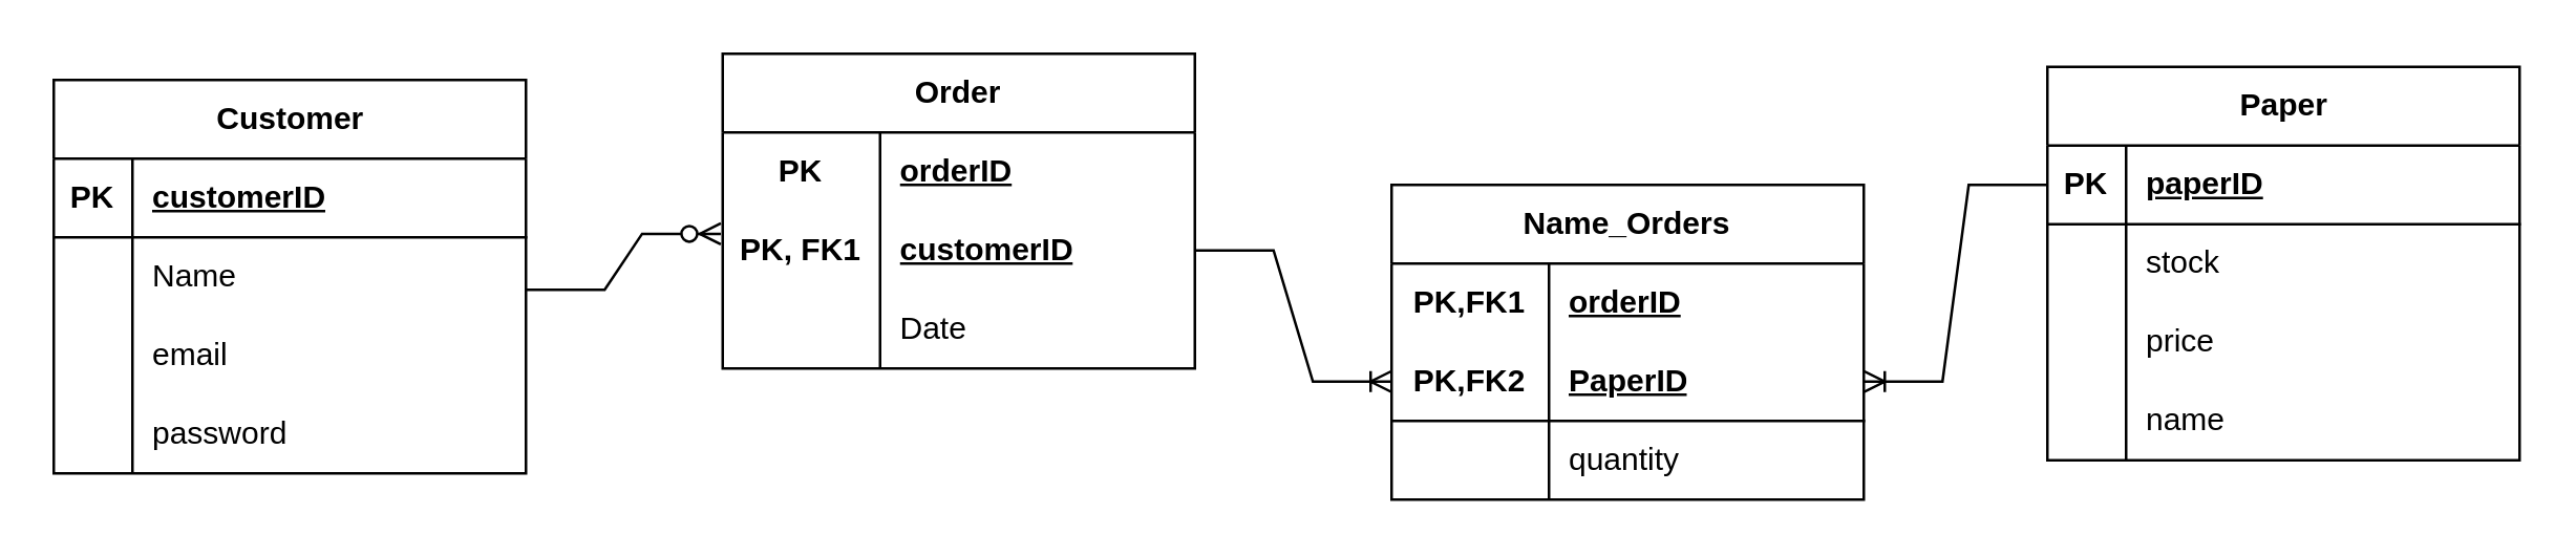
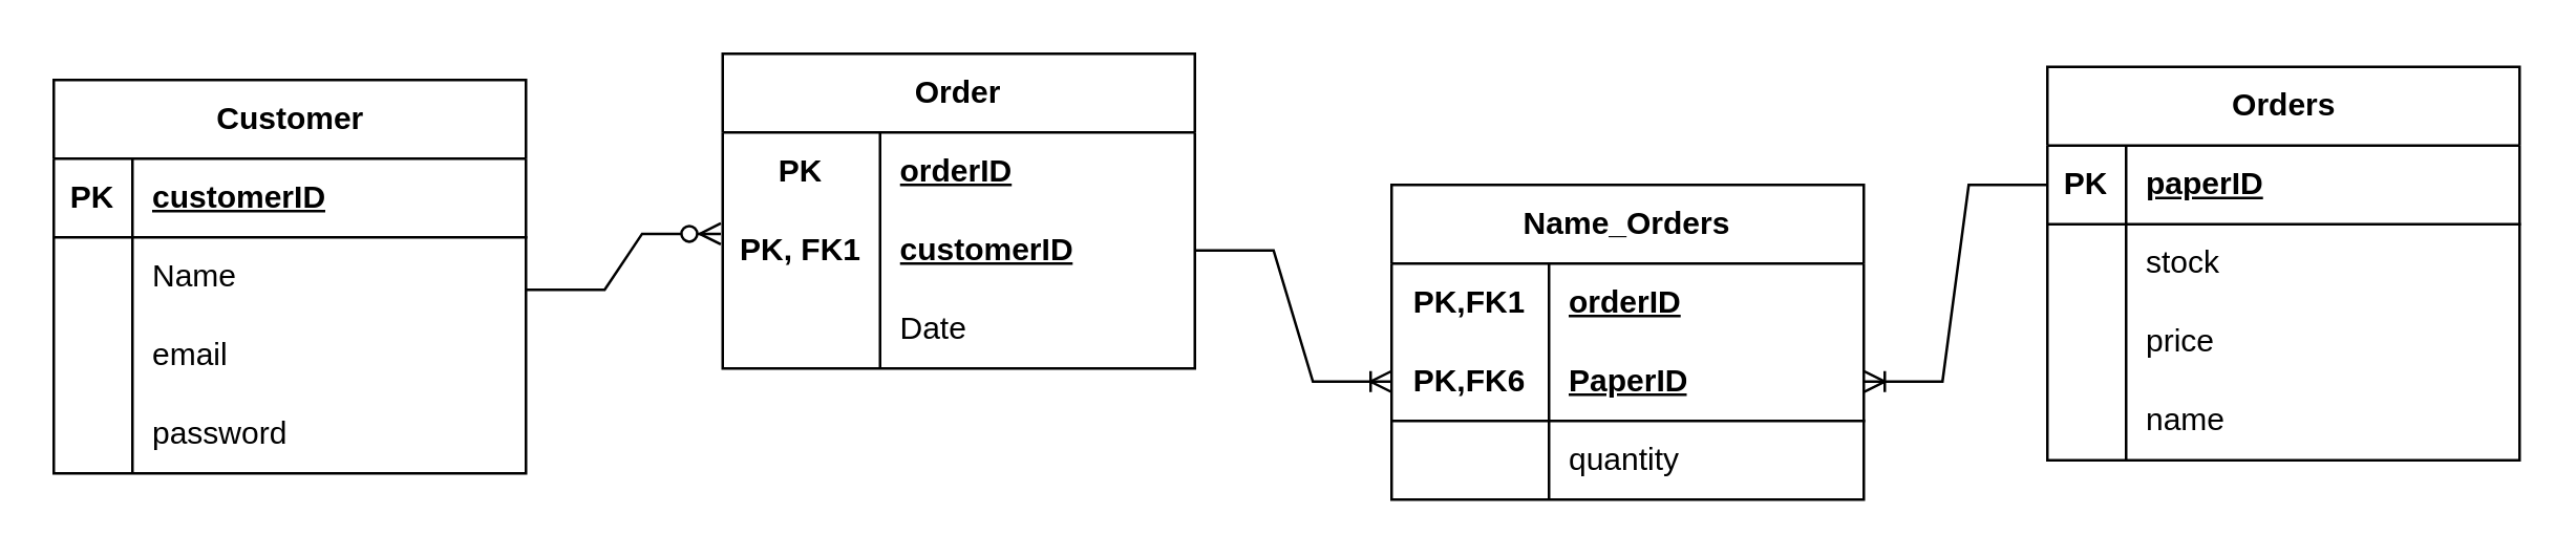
  <mxCell id="0" />
  <mxCell id="1" parent="0" />
  <mxCell id="2" value="Customer" style="shape=table;startSize=30;container=1;collapsible=1;childLayout=tableLayout;fixedRows=1;rowLines=0;fontStyle=1;align=center;resizeLast=1;html=1;" parent="1" vertex="1"><mxGeometry x="20" y="30" width="180" height="150" as="geometry" /></mxCell>
  <mxCell id="3" value="" style="shape=tableRow;horizontal=0;startSize=0;swimlaneHead=0;swimlaneBody=0;fillColor=none;collapsible=0;dropTarget=0;points=[[0,0.5],[1,0.5]];portConstraint=eastwest;top=0;left=0;right=0;bottom=1;" parent="2" vertex="1"><mxGeometry y="30" width="180" height="30" as="geometry" /></mxCell>
  <mxCell id="4" value="PK" style="shape=partialRectangle;connectable=0;fillColor=none;top=0;left=0;bottom=0;right=0;fontStyle=1;overflow=hidden;whiteSpace=wrap;html=1;" parent="3" vertex="1"><mxGeometry width="30" height="30" as="geometry"><mxRectangle width="30" height="30" as="alternateBounds" /></mxGeometry></mxCell>
  <mxCell id="5" value="customerID" style="shape=partialRectangle;connectable=0;fillColor=none;top=0;left=0;bottom=0;right=0;align=left;spacingLeft=6;fontStyle=5;overflow=hidden;whiteSpace=wrap;html=1;" parent="3" vertex="1"><mxGeometry x="30" width="150" height="30" as="geometry"><mxRectangle width="150" height="30" as="alternateBounds" /></mxGeometry></mxCell>
  <mxCell id="6" value="" style="shape=tableRow;horizontal=0;startSize=0;swimlaneHead=0;swimlaneBody=0;fillColor=none;collapsible=0;dropTarget=0;points=[[0,0.5],[1,0.5]];portConstraint=eastwest;top=0;left=0;right=0;bottom=0;" parent="2" vertex="1"><mxGeometry y="60" width="180" height="30" as="geometry" /></mxCell>
  <mxCell id="7" value="" style="shape=partialRectangle;connectable=0;fillColor=none;top=0;left=0;bottom=0;right=0;editable=1;overflow=hidden;whiteSpace=wrap;html=1;" parent="6" vertex="1"><mxGeometry width="30" height="30" as="geometry"><mxRectangle width="30" height="30" as="alternateBounds" /></mxGeometry></mxCell>
  <mxCell id="8" value="Name" style="shape=partialRectangle;connectable=0;fillColor=none;top=0;left=0;bottom=0;right=0;align=left;spacingLeft=6;overflow=hidden;whiteSpace=wrap;html=1;" parent="6" vertex="1"><mxGeometry x="30" width="150" height="30" as="geometry"><mxRectangle width="150" height="30" as="alternateBounds" /></mxGeometry></mxCell>
  <mxCell id="9" value="" style="shape=tableRow;horizontal=0;startSize=0;swimlaneHead=0;swimlaneBody=0;fillColor=none;collapsible=0;dropTarget=0;points=[[0,0.5],[1,0.5]];portConstraint=eastwest;top=0;left=0;right=0;bottom=0;" parent="2" vertex="1"><mxGeometry y="90" width="180" height="30" as="geometry" /></mxCell>
  <mxCell id="10" value="" style="shape=partialRectangle;connectable=0;fillColor=none;top=0;left=0;bottom=0;right=0;editable=1;overflow=hidden;whiteSpace=wrap;html=1;" parent="9" vertex="1"><mxGeometry width="30" height="30" as="geometry"><mxRectangle width="30" height="30" as="alternateBounds" /></mxGeometry></mxCell>
  <mxCell id="11" value="email" style="shape=partialRectangle;connectable=0;fillColor=none;top=0;left=0;bottom=0;right=0;align=left;spacingLeft=6;overflow=hidden;whiteSpace=wrap;html=1;" parent="9" vertex="1"><mxGeometry x="30" width="150" height="30" as="geometry"><mxRectangle width="150" height="30" as="alternateBounds" /></mxGeometry></mxCell>
  <mxCell id="12" value="" style="shape=tableRow;horizontal=0;startSize=0;swimlaneHead=0;swimlaneBody=0;fillColor=none;collapsible=0;dropTarget=0;points=[[0,0.5],[1,0.5]];portConstraint=eastwest;top=0;left=0;right=0;bottom=0;" parent="2" vertex="1"><mxGeometry y="120" width="180" height="30" as="geometry" /></mxCell>
  <mxCell id="13" value="" style="shape=partialRectangle;connectable=0;fillColor=none;top=0;left=0;bottom=0;right=0;editable=1;overflow=hidden;whiteSpace=wrap;html=1;" parent="12" vertex="1"><mxGeometry width="30" height="30" as="geometry"><mxRectangle width="30" height="30" as="alternateBounds" /></mxGeometry></mxCell>
  <mxCell id="14" value="password" style="shape=partialRectangle;connectable=0;fillColor=none;top=0;left=0;bottom=0;right=0;align=left;spacingLeft=6;overflow=hidden;whiteSpace=wrap;html=1;" parent="12" vertex="1"><mxGeometry x="30" width="150" height="30" as="geometry"><mxRectangle width="150" height="30" as="alternateBounds" /></mxGeometry></mxCell>
  <mxCell id="15" value="" style="edgeStyle=entityRelationEdgeStyle;fontSize=12;html=1;endArrow=ERzeroToMany;endFill=1;rounded=0;entryX=-0.004;entryY=0.289;entryDx=0;entryDy=0;entryPerimeter=0;" parent="1" target="20" edge="1"><mxGeometry width="100" height="100" relative="1" as="geometry"><mxPoint x="200" y="110" as="sourcePoint" /><mxPoint x="330" y="110" as="targetPoint" /></mxGeometry></mxCell>
  <mxCell id="16" value="Order" style="shape=table;startSize=30;container=1;collapsible=1;childLayout=tableLayout;fixedRows=1;rowLines=0;fontStyle=1;align=center;resizeLast=1;html=1;whiteSpace=wrap;" parent="1" vertex="1"><mxGeometry x="275" y="20" width="180" height="120" as="geometry" /></mxCell>
  <mxCell id="17" value="" style="shape=tableRow;horizontal=0;startSize=0;swimlaneHead=0;swimlaneBody=0;fillColor=none;collapsible=0;dropTarget=0;points=[[0,0.5],[1,0.5]];portConstraint=eastwest;top=0;left=0;right=0;bottom=0;html=1;" parent="16" vertex="1"><mxGeometry y="30" width="180" height="30" as="geometry" /></mxCell>
  <mxCell id="18" value="PK" style="shape=partialRectangle;connectable=0;fillColor=none;top=0;left=0;bottom=0;right=0;fontStyle=1;overflow=hidden;html=1;whiteSpace=wrap;" parent="17" vertex="1"><mxGeometry width="60" height="30" as="geometry"><mxRectangle width="60" height="30" as="alternateBounds" /></mxGeometry></mxCell>
  <mxCell id="19" value="orderID" style="shape=partialRectangle;connectable=0;fillColor=none;top=0;left=0;bottom=0;right=0;align=left;spacingLeft=6;fontStyle=5;overflow=hidden;html=1;whiteSpace=wrap;" parent="17" vertex="1"><mxGeometry x="60" width="120" height="30" as="geometry"><mxRectangle width="120" height="30" as="alternateBounds" /></mxGeometry></mxCell>
  <mxCell id="20" style="shape=tableRow;horizontal=0;startSize=0;swimlaneHead=0;swimlaneBody=0;fillColor=none;collapsible=0;dropTarget=0;points=[[0,0.5],[1,0.5]];portConstraint=eastwest;top=0;left=0;right=0;bottom=0;html=1;" parent="16" vertex="1"><mxGeometry y="60" width="180" height="30" as="geometry" /></mxCell>
  <mxCell id="21" value="PK, FK1" style="shape=partialRectangle;connectable=0;fillColor=none;top=0;left=0;bottom=0;right=0;fontStyle=1;overflow=hidden;html=1;whiteSpace=wrap;" parent="20" vertex="1"><mxGeometry width="60" height="30" as="geometry"><mxRectangle width="60" height="30" as="alternateBounds" /></mxGeometry></mxCell>
  <mxCell id="22" value="customerID" style="shape=partialRectangle;connectable=0;fillColor=none;top=0;left=0;bottom=0;right=0;align=left;spacingLeft=6;fontStyle=5;overflow=hidden;html=1;whiteSpace=wrap;" parent="20" vertex="1"><mxGeometry x="60" width="120" height="30" as="geometry"><mxRectangle width="120" height="30" as="alternateBounds" /></mxGeometry></mxCell>
  <mxCell id="23" value="" style="shape=tableRow;horizontal=0;startSize=0;swimlaneHead=0;swimlaneBody=0;fillColor=none;collapsible=0;dropTarget=0;points=[[0,0.5],[1,0.5]];portConstraint=eastwest;top=0;left=0;right=0;bottom=0;html=1;" parent="16" vertex="1"><mxGeometry y="90" width="180" height="30" as="geometry" /></mxCell>
  <mxCell id="24" value="" style="shape=partialRectangle;connectable=0;fillColor=none;top=0;left=0;bottom=0;right=0;editable=1;overflow=hidden;html=1;whiteSpace=wrap;" parent="23" vertex="1"><mxGeometry width="60" height="30" as="geometry"><mxRectangle width="60" height="30" as="alternateBounds" /></mxGeometry></mxCell>
  <mxCell id="25" value="Date" style="shape=partialRectangle;connectable=0;fillColor=none;top=0;left=0;bottom=0;right=0;align=left;spacingLeft=6;overflow=hidden;html=1;whiteSpace=wrap;" parent="23" vertex="1"><mxGeometry x="60" width="120" height="30" as="geometry"><mxRectangle width="120" height="30" as="alternateBounds" /></mxGeometry></mxCell>
  <mxCell id="26" value="Name_Orders" style="shape=table;startSize=30;container=1;collapsible=1;childLayout=tableLayout;fixedRows=1;rowLines=0;fontStyle=1;align=center;resizeLast=1;html=1;whiteSpace=wrap;" parent="1" vertex="1"><mxGeometry x="530" y="70" width="180" height="120" as="geometry" /></mxCell>
  <mxCell id="27" value="" style="shape=tableRow;horizontal=0;startSize=0;swimlaneHead=0;swimlaneBody=0;fillColor=none;collapsible=0;dropTarget=0;points=[[0,0.5],[1,0.5]];portConstraint=eastwest;top=0;left=0;right=0;bottom=0;html=1;" parent="26" vertex="1"><mxGeometry y="30" width="180" height="30" as="geometry" /></mxCell>
  <mxCell id="28" value="PK,FK1" style="shape=partialRectangle;connectable=0;fillColor=none;top=0;left=0;bottom=0;right=0;fontStyle=1;overflow=hidden;html=1;whiteSpace=wrap;" parent="27" vertex="1"><mxGeometry width="60" height="30" as="geometry"><mxRectangle width="60" height="30" as="alternateBounds" /></mxGeometry></mxCell>
  <mxCell id="29" value="orderID" style="shape=partialRectangle;connectable=0;fillColor=none;top=0;left=0;bottom=0;right=0;align=left;spacingLeft=6;fontStyle=5;overflow=hidden;html=1;whiteSpace=wrap;" parent="27" vertex="1"><mxGeometry x="60" width="120" height="30" as="geometry"><mxRectangle width="120" height="30" as="alternateBounds" /></mxGeometry></mxCell>
  <mxCell id="30" value="" style="shape=tableRow;horizontal=0;startSize=0;swimlaneHead=0;swimlaneBody=0;fillColor=none;collapsible=0;dropTarget=0;points=[[0,0.5],[1,0.5]];portConstraint=eastwest;top=0;left=0;right=0;bottom=1;html=1;" parent="26" vertex="1"><mxGeometry y="60" width="180" height="30" as="geometry" /></mxCell>
- <mxCell id="31" value="PK,FK2" style="shape=partialRectangle;connectable=0;fillColor=none;top=0;left=0;bottom=0;right=0;fontStyle=1;overflow=hidden;html=1;whiteSpace=wrap;" parent="30" vertex="1"><mxGeometry width="60" height="30" as="geometry"><mxRectangle width="60" height="30" as="alternateBounds" /></mxGeometry></mxCell>
+ <mxCell id="31" value="PK,FK6" style="shape=partialRectangle;connectable=0;fillColor=none;top=0;left=0;bottom=0;right=0;fontStyle=1;overflow=hidden;html=1;whiteSpace=wrap;" parent="30" vertex="1"><mxGeometry width="60" height="30" as="geometry"><mxRectangle width="60" height="30" as="alternateBounds" /></mxGeometry></mxCell>
  <mxCell id="32" value="PaperID" style="shape=partialRectangle;connectable=0;fillColor=none;top=0;left=0;bottom=0;right=0;align=left;spacingLeft=6;fontStyle=5;overflow=hidden;html=1;whiteSpace=wrap;" parent="30" vertex="1"><mxGeometry x="60" width="120" height="30" as="geometry"><mxRectangle width="120" height="30" as="alternateBounds" /></mxGeometry></mxCell>
  <mxCell id="33" value="" style="shape=tableRow;horizontal=0;startSize=0;swimlaneHead=0;swimlaneBody=0;fillColor=none;collapsible=0;dropTarget=0;points=[[0,0.5],[1,0.5]];portConstraint=eastwest;top=0;left=0;right=0;bottom=0;html=1;" parent="26" vertex="1"><mxGeometry y="90" width="180" height="30" as="geometry" /></mxCell>
  <mxCell id="34" value="" style="shape=partialRectangle;connectable=0;fillColor=none;top=0;left=0;bottom=0;right=0;editable=1;overflow=hidden;html=1;whiteSpace=wrap;" parent="33" vertex="1"><mxGeometry width="60" height="30" as="geometry"><mxRectangle width="60" height="30" as="alternateBounds" /></mxGeometry></mxCell>
  <mxCell id="35" value="quantity" style="shape=partialRectangle;connectable=0;fillColor=none;top=0;left=0;bottom=0;right=0;align=left;spacingLeft=6;overflow=hidden;html=1;whiteSpace=wrap;" parent="33" vertex="1"><mxGeometry x="60" width="120" height="30" as="geometry"><mxRectangle width="120" height="30" as="alternateBounds" /></mxGeometry></mxCell>
  <mxCell id="36" value="" style="edgeStyle=entityRelationEdgeStyle;fontSize=12;html=1;endArrow=ERoneToMany;rounded=0;exitX=1;exitY=0.5;exitDx=0;exitDy=0;" parent="1" source="20" target="30" edge="1"><mxGeometry width="100" height="100" relative="1" as="geometry"><mxPoint x="470" y="120" as="sourcePoint" /><mxPoint x="570" y="20" as="targetPoint" /></mxGeometry></mxCell>
- <mxCell id="37" value="Paper" style="shape=table;startSize=30;container=1;collapsible=1;childLayout=tableLayout;fixedRows=1;rowLines=0;fontStyle=1;align=center;resizeLast=1;html=1;" vertex="1" parent="1"><mxGeometry x="780" y="25" width="180" height="150" as="geometry" /></mxCell>
+ <mxCell id="37" value="Orders" style="shape=table;startSize=30;container=1;collapsible=1;childLayout=tableLayout;fixedRows=1;rowLines=0;fontStyle=1;align=center;resizeLast=1;html=1;" vertex="1" parent="1"><mxGeometry x="780" y="25" width="180" height="150" as="geometry" /></mxCell>
  <mxCell id="38" value="" style="shape=tableRow;horizontal=0;startSize=0;swimlaneHead=0;swimlaneBody=0;fillColor=none;collapsible=0;dropTarget=0;points=[[0,0.5],[1,0.5]];portConstraint=eastwest;top=0;left=0;right=0;bottom=1;" vertex="1" parent="37"><mxGeometry y="30" width="180" height="30" as="geometry" /></mxCell>
  <mxCell id="39" value="PK" style="shape=partialRectangle;connectable=0;fillColor=none;top=0;left=0;bottom=0;right=0;fontStyle=1;overflow=hidden;whiteSpace=wrap;html=1;" vertex="1" parent="38"><mxGeometry width="30" height="30" as="geometry"><mxRectangle width="30" height="30" as="alternateBounds" /></mxGeometry></mxCell>
  <mxCell id="40" value="paperID" style="shape=partialRectangle;connectable=0;fillColor=none;top=0;left=0;bottom=0;right=0;align=left;spacingLeft=6;fontStyle=5;overflow=hidden;whiteSpace=wrap;html=1;" vertex="1" parent="38"><mxGeometry x="30" width="150" height="30" as="geometry"><mxRectangle width="150" height="30" as="alternateBounds" /></mxGeometry></mxCell>
  <mxCell id="41" value="" style="shape=tableRow;horizontal=0;startSize=0;swimlaneHead=0;swimlaneBody=0;fillColor=none;collapsible=0;dropTarget=0;points=[[0,0.5],[1,0.5]];portConstraint=eastwest;top=0;left=0;right=0;bottom=0;" vertex="1" parent="37"><mxGeometry y="60" width="180" height="30" as="geometry" /></mxCell>
  <mxCell id="42" value="" style="shape=partialRectangle;connectable=0;fillColor=none;top=0;left=0;bottom=0;right=0;editable=1;overflow=hidden;whiteSpace=wrap;html=1;" vertex="1" parent="41"><mxGeometry width="30" height="30" as="geometry"><mxRectangle width="30" height="30" as="alternateBounds" /></mxGeometry></mxCell>
  <mxCell id="43" value="stock" style="shape=partialRectangle;connectable=0;fillColor=none;top=0;left=0;bottom=0;right=0;align=left;spacingLeft=6;overflow=hidden;whiteSpace=wrap;html=1;" vertex="1" parent="41"><mxGeometry x="30" width="150" height="30" as="geometry"><mxRectangle width="150" height="30" as="alternateBounds" /></mxGeometry></mxCell>
  <mxCell id="44" value="" style="shape=tableRow;horizontal=0;startSize=0;swimlaneHead=0;swimlaneBody=0;fillColor=none;collapsible=0;dropTarget=0;points=[[0,0.5],[1,0.5]];portConstraint=eastwest;top=0;left=0;right=0;bottom=0;" vertex="1" parent="37"><mxGeometry y="90" width="180" height="30" as="geometry" /></mxCell>
  <mxCell id="45" value="" style="shape=partialRectangle;connectable=0;fillColor=none;top=0;left=0;bottom=0;right=0;editable=1;overflow=hidden;whiteSpace=wrap;html=1;" vertex="1" parent="44"><mxGeometry width="30" height="30" as="geometry"><mxRectangle width="30" height="30" as="alternateBounds" /></mxGeometry></mxCell>
  <mxCell id="46" value="price" style="shape=partialRectangle;connectable=0;fillColor=none;top=0;left=0;bottom=0;right=0;align=left;spacingLeft=6;overflow=hidden;whiteSpace=wrap;html=1;" vertex="1" parent="44"><mxGeometry x="30" width="150" height="30" as="geometry"><mxRectangle width="150" height="30" as="alternateBounds" /></mxGeometry></mxCell>
  <mxCell id="47" value="" style="shape=tableRow;horizontal=0;startSize=0;swimlaneHead=0;swimlaneBody=0;fillColor=none;collapsible=0;dropTarget=0;points=[[0,0.5],[1,0.5]];portConstraint=eastwest;top=0;left=0;right=0;bottom=0;" vertex="1" parent="37"><mxGeometry y="120" width="180" height="30" as="geometry" /></mxCell>
  <mxCell id="48" value="" style="shape=partialRectangle;connectable=0;fillColor=none;top=0;left=0;bottom=0;right=0;editable=1;overflow=hidden;whiteSpace=wrap;html=1;" vertex="1" parent="47"><mxGeometry width="30" height="30" as="geometry"><mxRectangle width="30" height="30" as="alternateBounds" /></mxGeometry></mxCell>
  <mxCell id="49" value="name" style="shape=partialRectangle;connectable=0;fillColor=none;top=0;left=0;bottom=0;right=0;align=left;spacingLeft=6;overflow=hidden;whiteSpace=wrap;html=1;" vertex="1" parent="47"><mxGeometry x="30" width="150" height="30" as="geometry"><mxRectangle width="150" height="30" as="alternateBounds" /></mxGeometry></mxCell>
  <mxCell id="50" value="" style="edgeStyle=entityRelationEdgeStyle;fontSize=12;html=1;endArrow=ERoneToMany;rounded=0;entryX=1;entryY=0.5;entryDx=0;entryDy=0;exitX=0;exitY=0.5;exitDx=0;exitDy=0;" edge="1" parent="1" source="38" target="30"><mxGeometry width="100" height="100" relative="1" as="geometry"><mxPoint x="730" y="300" as="sourcePoint" /><mxPoint x="830" y="200" as="targetPoint" /></mxGeometry></mxCell>
